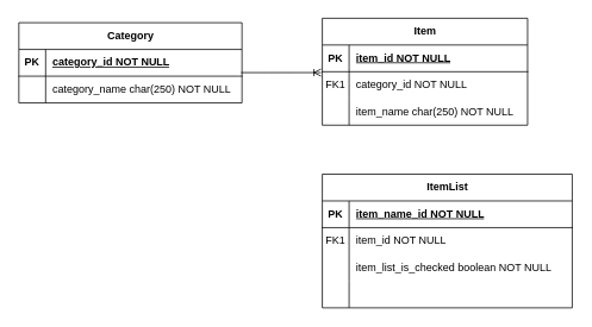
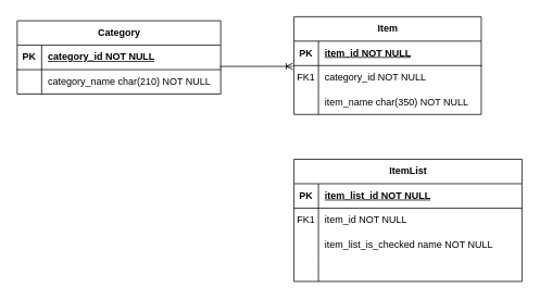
  <mxCell id="0" />
  <mxCell id="1" parent="0" />
  <mxCell id="2" value="Category" style="shape=table;startSize=30;container=1;collapsible=1;childLayout=tableLayout;fixedRows=1;rowLines=0;fontStyle=1;align=center;resizeLast=1;html=1;" vertex="1" parent="1"><mxGeometry x="20" y="25" width="250" height="90" as="geometry" /></mxCell>
  <mxCell id="3" value="" style="shape=tableRow;horizontal=0;startSize=0;swimlaneHead=0;swimlaneBody=0;fillColor=none;collapsible=0;dropTarget=0;points=[[0,0.5],[1,0.5]];portConstraint=eastwest;top=0;left=0;right=0;bottom=1;" vertex="1" parent="2"><mxGeometry y="30" width="250" height="30" as="geometry" /></mxCell>
  <mxCell id="4" value="PK" style="shape=partialRectangle;connectable=0;fillColor=none;top=0;left=0;bottom=0;right=0;fontStyle=1;overflow=hidden;whiteSpace=wrap;html=1;" vertex="1" parent="3"><mxGeometry width="30" height="30" as="geometry"><mxRectangle width="30" height="30" as="alternateBounds" /></mxGeometry></mxCell>
  <mxCell id="5" value="category_id NOT NULL" style="shape=partialRectangle;connectable=0;fillColor=none;top=0;left=0;bottom=0;right=0;align=left;spacingLeft=6;fontStyle=5;overflow=hidden;whiteSpace=wrap;html=1;" vertex="1" parent="3"><mxGeometry x="30" width="220" height="30" as="geometry"><mxRectangle width="220" height="30" as="alternateBounds" /></mxGeometry></mxCell>
  <mxCell id="6" value="" style="shape=tableRow;horizontal=0;startSize=0;swimlaneHead=0;swimlaneBody=0;fillColor=none;collapsible=0;dropTarget=0;points=[[0,0.5],[1,0.5]];portConstraint=eastwest;top=0;left=0;right=0;bottom=0;" vertex="1" parent="2"><mxGeometry y="60" width="250" height="30" as="geometry" /></mxCell>
  <mxCell id="7" value="" style="shape=partialRectangle;connectable=0;fillColor=none;top=0;left=0;bottom=0;right=0;editable=1;overflow=hidden;whiteSpace=wrap;html=1;" vertex="1" parent="6"><mxGeometry width="30" height="30" as="geometry"><mxRectangle width="30" height="30" as="alternateBounds" /></mxGeometry></mxCell>
- <mxCell id="8" value="category_name char(250) NOT NULL" style="shape=partialRectangle;connectable=0;fillColor=none;top=0;left=0;bottom=0;right=0;align=left;spacingLeft=6;overflow=hidden;whiteSpace=wrap;html=1;" vertex="1" parent="6"><mxGeometry x="30" width="220" height="30" as="geometry"><mxRectangle width="220" height="30" as="alternateBounds" /></mxGeometry></mxCell>
+ <mxCell id="8" value="category_name char(210) NOT NULL" style="shape=partialRectangle;connectable=0;fillColor=none;top=0;left=0;bottom=0;right=0;align=left;spacingLeft=6;overflow=hidden;whiteSpace=wrap;html=1;" vertex="1" parent="6"><mxGeometry x="30" width="220" height="30" as="geometry"><mxRectangle width="220" height="30" as="alternateBounds" /></mxGeometry></mxCell>
  <mxCell id="9" value="" style="edgeStyle=entityRelationEdgeStyle;fontSize=12;html=1;endArrow=ERoneToMany;rounded=0;entryX=-0.006;entryY=0.033;entryDx=0;entryDy=0;entryPerimeter=0;exitX=0.996;exitY=-0.133;exitDx=0;exitDy=0;exitPerimeter=0;" edge="1" parent="1" source="6" target="14"><mxGeometry width="100" height="100" relative="1" as="geometry"><mxPoint x="290" y="81" as="sourcePoint" /><mxPoint x="360" y="335" as="targetPoint" /></mxGeometry></mxCell>
  <mxCell id="10" value="Item" style="shape=table;startSize=30;container=1;collapsible=1;childLayout=tableLayout;fixedRows=1;rowLines=0;fontStyle=1;align=center;resizeLast=1;html=1;" vertex="1" parent="1"><mxGeometry x="360" y="20" width="230" height="120" as="geometry" /></mxCell>
  <mxCell id="11" value="" style="shape=tableRow;horizontal=0;startSize=0;swimlaneHead=0;swimlaneBody=0;fillColor=none;collapsible=0;dropTarget=0;points=[[0,0.5],[1,0.5]];portConstraint=eastwest;top=0;left=0;right=0;bottom=1;" vertex="1" parent="10"><mxGeometry y="30" width="230" height="30" as="geometry" /></mxCell>
  <mxCell id="12" value="PK" style="shape=partialRectangle;connectable=0;fillColor=none;top=0;left=0;bottom=0;right=0;fontStyle=1;overflow=hidden;whiteSpace=wrap;html=1;" vertex="1" parent="11"><mxGeometry width="30" height="30" as="geometry"><mxRectangle width="30" height="30" as="alternateBounds" /></mxGeometry></mxCell>
  <mxCell id="13" value="item_id NOT NULL" style="shape=partialRectangle;connectable=0;fillColor=none;top=0;left=0;bottom=0;right=0;align=left;spacingLeft=6;fontStyle=5;overflow=hidden;whiteSpace=wrap;html=1;" vertex="1" parent="11"><mxGeometry x="30" width="200" height="30" as="geometry"><mxRectangle width="200" height="30" as="alternateBounds" /></mxGeometry></mxCell>
  <mxCell id="14" value="" style="shape=tableRow;horizontal=0;startSize=0;swimlaneHead=0;swimlaneBody=0;fillColor=none;collapsible=0;dropTarget=0;points=[[0,0.5],[1,0.5]];portConstraint=eastwest;top=0;left=0;right=0;bottom=0;" vertex="1" parent="10"><mxGeometry y="60" width="230" height="30" as="geometry" /></mxCell>
  <mxCell id="15" value="FK1" style="shape=partialRectangle;connectable=0;fillColor=none;top=0;left=0;bottom=0;right=0;editable=1;overflow=hidden;whiteSpace=wrap;html=1;" vertex="1" parent="14"><mxGeometry width="30" height="30" as="geometry"><mxRectangle width="30" height="30" as="alternateBounds" /></mxGeometry></mxCell>
  <mxCell id="16" value="category_id NOT NULL" style="shape=partialRectangle;connectable=0;fillColor=none;top=0;left=0;bottom=0;right=0;align=left;spacingLeft=6;overflow=hidden;whiteSpace=wrap;html=1;" vertex="1" parent="14"><mxGeometry x="30" width="200" height="30" as="geometry"><mxRectangle width="200" height="30" as="alternateBounds" /></mxGeometry></mxCell>
  <mxCell id="17" value="" style="shape=tableRow;horizontal=0;startSize=0;swimlaneHead=0;swimlaneBody=0;fillColor=none;collapsible=0;dropTarget=0;points=[[0,0.5],[1,0.5]];portConstraint=eastwest;top=0;left=0;right=0;bottom=0;" vertex="1" parent="10"><mxGeometry y="90" width="230" height="30" as="geometry" /></mxCell>
  <mxCell id="18" value="" style="shape=partialRectangle;connectable=0;fillColor=none;top=0;left=0;bottom=0;right=0;editable=1;overflow=hidden;whiteSpace=wrap;html=1;" vertex="1" parent="17"><mxGeometry width="30" height="30" as="geometry"><mxRectangle width="30" height="30" as="alternateBounds" /></mxGeometry></mxCell>
- <mxCell id="19" value="item_name char(250) NOT NULL" style="shape=partialRectangle;connectable=0;fillColor=none;top=0;left=0;bottom=0;right=0;align=left;spacingLeft=6;overflow=hidden;whiteSpace=wrap;html=1;" vertex="1" parent="17"><mxGeometry x="30" width="200" height="30" as="geometry"><mxRectangle width="200" height="30" as="alternateBounds" /></mxGeometry></mxCell>
+ <mxCell id="19" value="item_name char(350) NOT NULL" style="shape=partialRectangle;connectable=0;fillColor=none;top=0;left=0;bottom=0;right=0;align=left;spacingLeft=6;overflow=hidden;whiteSpace=wrap;html=1;" vertex="1" parent="17"><mxGeometry x="30" width="200" height="30" as="geometry"><mxRectangle width="200" height="30" as="alternateBounds" /></mxGeometry></mxCell>
  <mxCell id="20" value="ItemList" style="shape=table;startSize=30;container=1;collapsible=1;childLayout=tableLayout;fixedRows=1;rowLines=0;fontStyle=1;align=center;resizeLast=1;html=1;" vertex="1" parent="1"><mxGeometry x="360" y="195" width="280" height="150" as="geometry" /></mxCell>
  <mxCell id="21" value="" style="shape=tableRow;horizontal=0;startSize=0;swimlaneHead=0;swimlaneBody=0;fillColor=none;collapsible=0;dropTarget=0;points=[[0,0.5],[1,0.5]];portConstraint=eastwest;top=0;left=0;right=0;bottom=1;" vertex="1" parent="20"><mxGeometry y="30" width="280" height="30" as="geometry" /></mxCell>
  <mxCell id="22" value="PK" style="shape=partialRectangle;connectable=0;fillColor=none;top=0;left=0;bottom=0;right=0;fontStyle=1;overflow=hidden;whiteSpace=wrap;html=1;" vertex="1" parent="21"><mxGeometry width="30" height="30" as="geometry"><mxRectangle width="30" height="30" as="alternateBounds" /></mxGeometry></mxCell>
- <mxCell id="23" value="item_name_id NOT NULL" style="shape=partialRectangle;connectable=0;fillColor=none;top=0;left=0;bottom=0;right=0;align=left;spacingLeft=6;fontStyle=5;overflow=hidden;whiteSpace=wrap;html=1;" vertex="1" parent="21"><mxGeometry x="30" width="250" height="30" as="geometry"><mxRectangle width="250" height="30" as="alternateBounds" /></mxGeometry></mxCell>
+ <mxCell id="23" value="item_list_id NOT NULL" style="shape=partialRectangle;connectable=0;fillColor=none;top=0;left=0;bottom=0;right=0;align=left;spacingLeft=6;fontStyle=5;overflow=hidden;whiteSpace=wrap;html=1;" vertex="1" parent="21"><mxGeometry x="30" width="250" height="30" as="geometry"><mxRectangle width="250" height="30" as="alternateBounds" /></mxGeometry></mxCell>
  <mxCell id="24" value="" style="shape=tableRow;horizontal=0;startSize=0;swimlaneHead=0;swimlaneBody=0;fillColor=none;collapsible=0;dropTarget=0;points=[[0,0.5],[1,0.5]];portConstraint=eastwest;top=0;left=0;right=0;bottom=0;" vertex="1" parent="20"><mxGeometry y="60" width="280" height="30" as="geometry" /></mxCell>
  <mxCell id="25" value="FK1" style="shape=partialRectangle;connectable=0;fillColor=none;top=0;left=0;bottom=0;right=0;editable=1;overflow=hidden;whiteSpace=wrap;html=1;" vertex="1" parent="24"><mxGeometry width="30" height="30" as="geometry"><mxRectangle width="30" height="30" as="alternateBounds" /></mxGeometry></mxCell>
  <mxCell id="26" value="item_id NOT NULL" style="shape=partialRectangle;connectable=0;fillColor=none;top=0;left=0;bottom=0;right=0;align=left;spacingLeft=6;overflow=hidden;whiteSpace=wrap;html=1;" vertex="1" parent="24"><mxGeometry x="30" width="250" height="30" as="geometry"><mxRectangle width="250" height="30" as="alternateBounds" /></mxGeometry></mxCell>
  <mxCell id="27" value="" style="shape=tableRow;horizontal=0;startSize=0;swimlaneHead=0;swimlaneBody=0;fillColor=none;collapsible=0;dropTarget=0;points=[[0,0.5],[1,0.5]];portConstraint=eastwest;top=0;left=0;right=0;bottom=0;" vertex="1" parent="20"><mxGeometry y="90" width="280" height="30" as="geometry" /></mxCell>
  <mxCell id="28" value="" style="shape=partialRectangle;connectable=0;fillColor=none;top=0;left=0;bottom=0;right=0;editable=1;overflow=hidden;whiteSpace=wrap;html=1;" vertex="1" parent="27"><mxGeometry width="30" height="30" as="geometry"><mxRectangle width="30" height="30" as="alternateBounds" /></mxGeometry></mxCell>
- <mxCell id="29" value="item_list_is_checked boolean NOT NULL" style="shape=partialRectangle;connectable=0;fillColor=none;top=0;left=0;bottom=0;right=0;align=left;spacingLeft=6;overflow=hidden;whiteSpace=wrap;html=1;" vertex="1" parent="27"><mxGeometry x="30" width="250" height="30" as="geometry"><mxRectangle width="250" height="30" as="alternateBounds" /></mxGeometry></mxCell>
+ <mxCell id="29" value="item_list_is_checked name NOT NULL" style="shape=partialRectangle;connectable=0;fillColor=none;top=0;left=0;bottom=0;right=0;align=left;spacingLeft=6;overflow=hidden;whiteSpace=wrap;html=1;" vertex="1" parent="27"><mxGeometry x="30" width="250" height="30" as="geometry"><mxRectangle width="250" height="30" as="alternateBounds" /></mxGeometry></mxCell>
  <mxCell id="30" value="" style="shape=tableRow;horizontal=0;startSize=0;swimlaneHead=0;swimlaneBody=0;fillColor=none;collapsible=0;dropTarget=0;points=[[0,0.5],[1,0.5]];portConstraint=eastwest;top=0;left=0;right=0;bottom=0;" vertex="1" parent="20"><mxGeometry y="120" width="280" height="30" as="geometry" /></mxCell>
  <mxCell id="31" value="" style="shape=partialRectangle;connectable=0;fillColor=none;top=0;left=0;bottom=0;right=0;editable=1;overflow=hidden;whiteSpace=wrap;html=1;" vertex="1" parent="30"><mxGeometry width="30" height="30" as="geometry"><mxRectangle width="30" height="30" as="alternateBounds" /></mxGeometry></mxCell>
  <mxCell id="32" value="" style="shape=partialRectangle;connectable=0;fillColor=none;top=0;left=0;bottom=0;right=0;align=left;spacingLeft=6;overflow=hidden;whiteSpace=wrap;html=1;" vertex="1" parent="30"><mxGeometry x="30" width="250" height="30" as="geometry"><mxRectangle width="250" height="30" as="alternateBounds" /></mxGeometry></mxCell>
